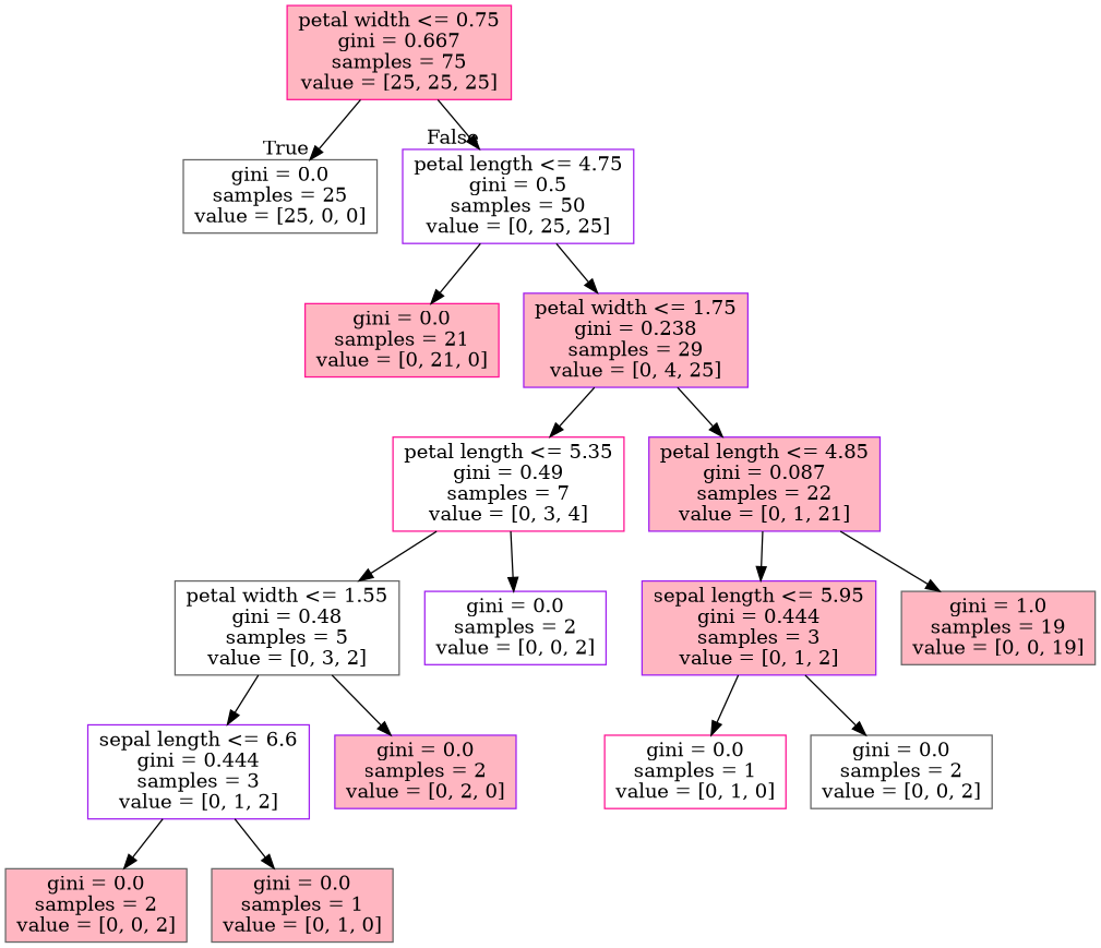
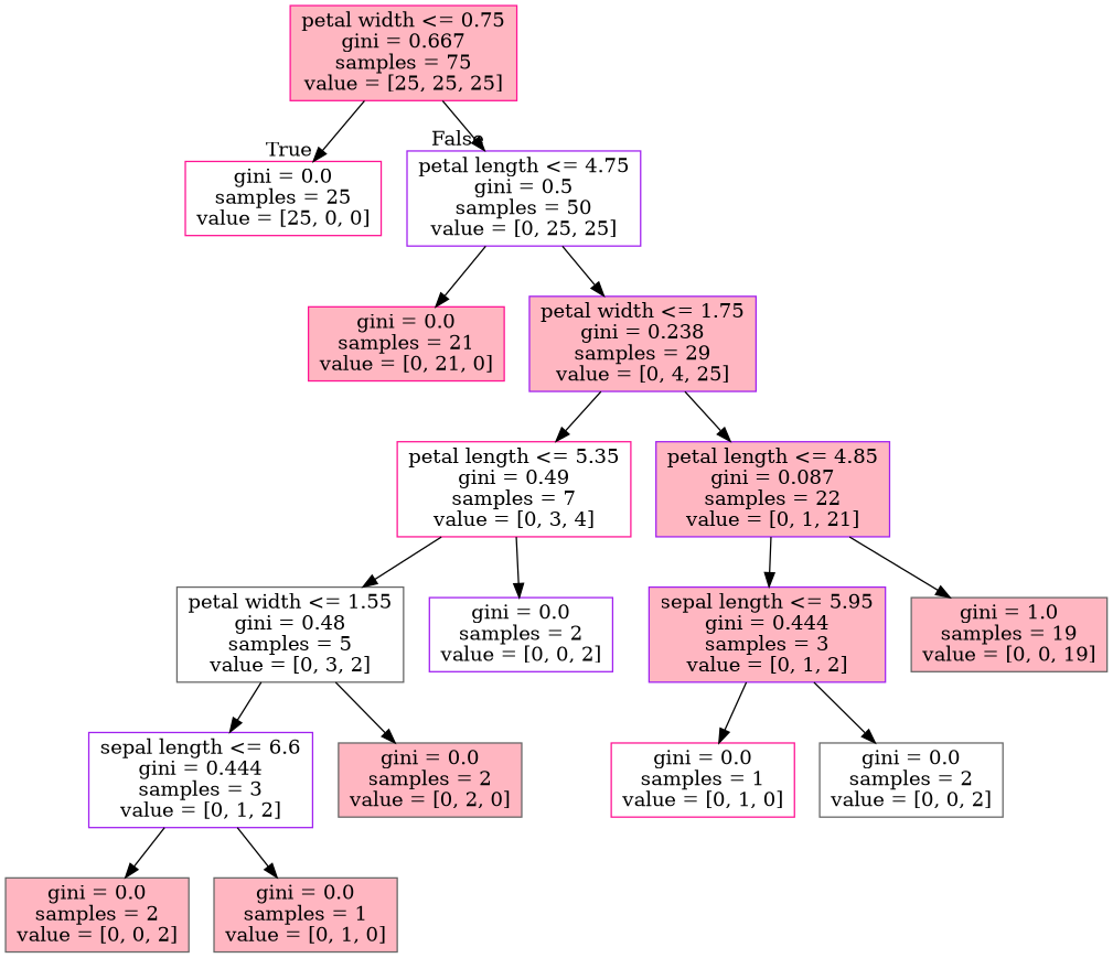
  digraph {
    node [color=purple fillcolor=lightpink shape=box style=filled]
    n1 [color=deeppink label="petal width <= 0.75\ngini = 0.667\nsamples = 75\nvalue = [25, 25, 25]"]
-   n2 [color=gray40 fillcolor=white label="gini = 0.0\nsamples = 25\nvalue = [25, 0, 0]"]
+   n2 [color=deeppink fillcolor=white label="gini = 0.0\nsamples = 25\nvalue = [25, 0, 0]"]
    n3 [fillcolor=white label="petal length <= 4.75\ngini = 0.5\nsamples = 50\nvalue = [0, 25, 25]"]
    n4 [color=deeppink label="gini = 0.0\nsamples = 21\nvalue = [0, 21, 0]"]
    n5 [label="petal width <= 1.75\ngini = 0.238\nsamples = 29\nvalue = [0, 4, 25]"]
    n6 [color=deeppink fillcolor=white label="petal length <= 5.35\ngini = 0.49\nsamples = 7\nvalue = [0, 3, 4]"]
    n7 [label="petal length <= 4.85\ngini = 0.087\nsamples = 22\nvalue = [0, 1, 21]"]
    n8 [color=gray40 fillcolor=white label="petal width <= 1.55\ngini = 0.48\nsamples = 5\nvalue = [0, 3, 2]"]
    n9 [fillcolor=white label="gini = 0.0\nsamples = 2\nvalue = [0, 0, 2]"]
    n10 [label="sepal length <= 5.95\ngini = 0.444\nsamples = 3\nvalue = [0, 1, 2]"]
    n11 [color=gray40 label="gini = 1.0\nsamples = 19\nvalue = [0, 0, 19]"]
    n12 [fillcolor=white label="sepal length <= 6.6\ngini = 0.444\nsamples = 3\nvalue = [0, 1, 2]"]
-   n13 [label="gini = 0.0\nsamples = 2\nvalue = [0, 2, 0]"]
+   n13 [color=gray40 label="gini = 0.0\nsamples = 2\nvalue = [0, 2, 0]"]
    n14 [color=gray40 label="gini = 0.0\nsamples = 2\nvalue = [0, 0, 2]"]
    n15 [color=gray40 label="gini = 0.0\nsamples = 1\nvalue = [0, 1, 0]"]
    n16 [color=deeppink fillcolor=white label="gini = 0.0\nsamples = 1\nvalue = [0, 1, 0]"]
    n17 [color=gray40 fillcolor=white label="gini = 0.0\nsamples = 2\nvalue = [0, 0, 2]"]
    n1 -> n2 [headlabel=True labelangle=45 labeldistance=2.5]
    n1 -> n3 [headlabel=False labelangle=-45 labeldistance=2.5]
    n3 -> n4
    n3 -> n5
    n5 -> n6
    n5 -> n7
    n6 -> n8
    n6 -> n9
    n7 -> n10
    n7 -> n11
    n8 -> n12
    n8 -> n13
    n10 -> n16
    n10 -> n17
    n12 -> n14
    n12 -> n15
  }
